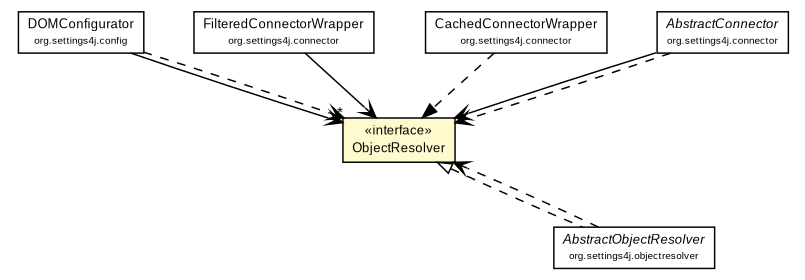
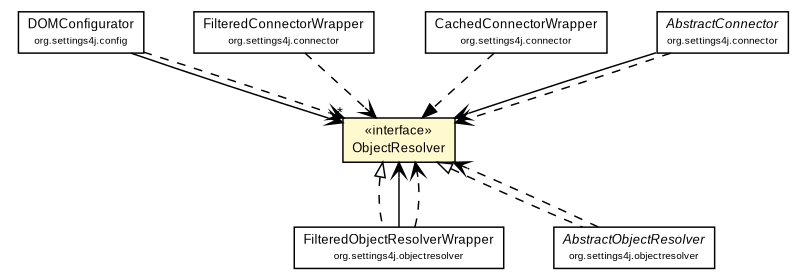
  digraph {
    nodesep=0.25
    ranksep=0.5
    node [fontcolor=black fontname=arial fontsize=9.0 shape=plaintext]
    edge [arrowhead=open color=black fontcolor=black fontname=arial fontsize=10.0 headport=p labelfontname=arial labelfontsize=10 tailport=p style=dashed]
    n1 [label=<<table title="org.settings4j.config.DOMConfigurator" border="0" cellborder="1" cellspacing="0" cellpadding="2" port="p" href="./config/DOMConfigurator.html"> 		<tr><td><table border="0" cellspacing="0" cellpadding="1"> <tr><td align="center" balign="center"> DOMConfigurator </td></tr> <tr><td align="center" balign="center"><font point-size="7.0"> org.settings4j.config </font></td></tr> 		</table></td></tr> 		</table>>]
    n2 [label=<<table title="org.settings4j.ObjectResolver" border="0" cellborder="1" cellspacing="0" cellpadding="2" port="p" bgcolor="lemonChiffon" href="./ObjectResolver.html"> 		<tr><td><table border="0" cellspacing="0" cellpadding="1"> <tr><td align="center" balign="center"> &#171;interface&#187; </td></tr> <tr><td align="center" balign="center"> ObjectResolver </td></tr> 		</table></td></tr> 		</table>>]
+   n3 [label=<<table title="org.settings4j.objectresolver.FilteredObjectResolverWrapper" border="0" cellborder="1" cellspacing="0" cellpadding="2" port="p" href="./objectresolver/FilteredObjectResolverWrapper.html"> 		<tr><td><table border="0" cellspacing="0" cellpadding="1"> <tr><td align="center" balign="center"> FilteredObjectResolverWrapper </td></tr> <tr><td align="center" balign="center"><font point-size="7.0"> org.settings4j.objectresolver </font></td></tr> 		</table></td></tr> 		</table>>]
    n4 [label=<<table title="org.settings4j.objectresolver.AbstractObjectResolver" border="0" cellborder="1" cellspacing="0" cellpadding="2" port="p" href="./objectresolver/AbstractObjectResolver.html"> 		<tr><td><table border="0" cellspacing="0" cellpadding="1"> <tr><td align="center" balign="center"><font face="arial italic"> AbstractObjectResolver </font></td></tr> <tr><td align="center" balign="center"><font point-size="7.0"> org.settings4j.objectresolver </font></td></tr> 		</table></td></tr> 		</table>>]
    n5 [label=<<table title="org.settings4j.connector.FilteredConnectorWrapper" border="0" cellborder="1" cellspacing="0" cellpadding="2" port="p" href="./connector/FilteredConnectorWrapper.html"> 		<tr><td><table border="0" cellspacing="0" cellpadding="1"> <tr><td align="center" balign="center"> FilteredConnectorWrapper </td></tr> <tr><td align="center" balign="center"><font point-size="7.0"> org.settings4j.connector </font></td></tr> 		</table></td></tr> 		</table>>]
    n6 [label=<<table title="org.settings4j.connector.CachedConnectorWrapper" border="0" cellborder="1" cellspacing="0" cellpadding="2" port="p" href="./connector/CachedConnectorWrapper.html"> 		<tr><td><table border="0" cellspacing="0" cellpadding="1"> <tr><td align="center" balign="center"> CachedConnectorWrapper </td></tr> <tr><td align="center" balign="center"><font point-size="7.0"> org.settings4j.connector </font></td></tr> 		</table></td></tr> 		</table>>]
    n7 [label=<<table title="org.settings4j.connector.AbstractConnector" border="0" cellborder="1" cellspacing="0" cellpadding="2" port="p" href="./connector/AbstractConnector.html"> 		<tr><td><table border="0" cellspacing="0" cellpadding="1"> <tr><td align="center" balign="center"><font face="arial italic"> AbstractConnector </font></td></tr> <tr><td align="center" balign="center"><font point-size="7.0"> org.settings4j.connector </font></td></tr> 		</table></td></tr> 		</table>>]
    n1 -> n2 [headlabel="*" style=""]
    n1 -> n2
+   n2 -> n3 [arrowtail=empty dir=back fontsize=10 arrowhead="" color="" fontcolor=""]
    n2 -> n4 [arrowtail=empty dir=back fontsize=10 arrowhead="" color="" fontcolor=""]
+   n3 -> n2 [style=""]
+   n3 -> n2
    n4 -> n2
-   n5 -> n2 [style=solid]
+   n5 -> n2
    n6 -> n2 [arrowhead=normal]
    n7 -> n2 [style=""]
    n7 -> n2
  }
